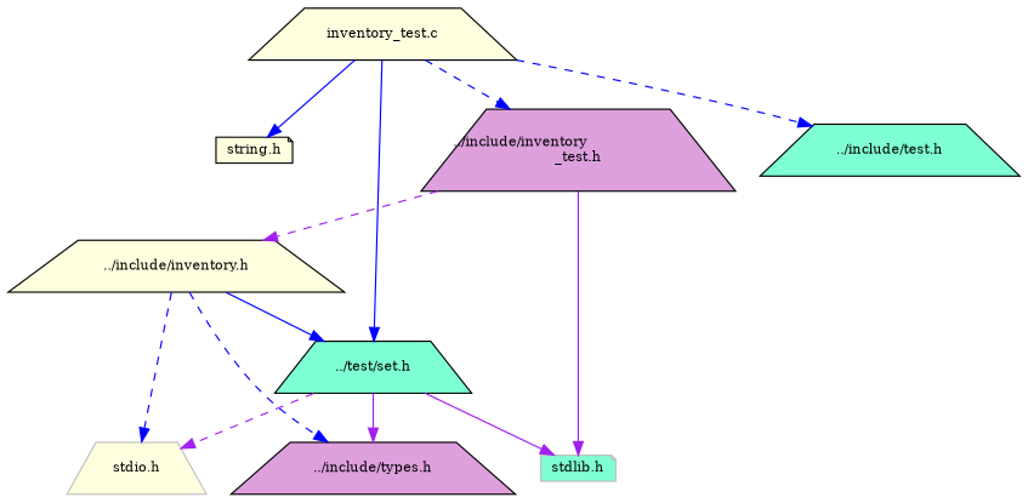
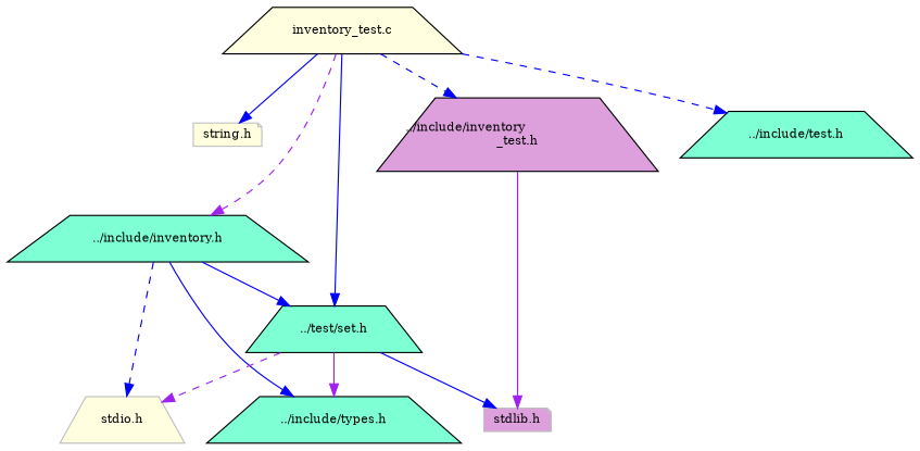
  digraph {
    fontname="DejaVu Serif"
    node [color=black fillcolor=lightyellow fontname="DejaVu Serif" fontsize=10 shape=trapezium style=filled]
    edge [color=blue fontname="DejaVu Serif" fontsize=10 labelfontname=Helvetica labelfontsize=10 style=solid]
    n1 [fontcolor=black height=0.2 label="inventory_test.c" width=0.4]
-   n2 [height=0.2 label="string.h" shape=note width=0.4]
-   n3 [height=0.2 label="../include/inventory.h" width=0.4]
+   n2 [color=grey75 height=0.2 label="string.h" shape=note width=0.4]
+   n3 [fillcolor=aquamarine height=0.2 label="../include/inventory.h" width=0.4]
    n4 [fillcolor=aquamarine height=0.2 label="../test/set.h" width=0.4]
    n5 [fillcolor=plum height=0.2 label="../include/inventory\l_test.h" width=0.4]
    n6 [fillcolor=aquamarine height=0.2 label="../include/test.h" width=0.4]
    n7 [color=grey75 height=0.2 label="stdio.h" width=0.4]
-   n8 [color=grey75 fillcolor=aquamarine height=0.2 label="stdlib.h" shape=note width=0.4]
-   n9 [fillcolor=plum height=0.2 label="../include/types.h" width=0.4]
+   n8 [color=grey75 fillcolor=plum height=0.2 label="stdlib.h" shape=note width=0.4]
+   n9 [fillcolor=aquamarine height=0.2 label="../include/types.h" width=0.4]
    n1 -> n2
-   n5 -> n3 [color=purple style=dashed]
+   n1 -> n3 [color=purple style=dashed]
    n1 -> n4
    n1 -> n5 [style=dashed]
    n1 -> n6 [style=dashed]
    n3 -> n4
    n3 -> n7 [style=dashed]
-   n3 -> n9 [style=dashed]
+   n3 -> n9
    n4 -> n7 [color=purple style=dashed]
-   n4 -> n8 [color=purple]
+   n4 -> n8
    n4 -> n9 [color=purple]
    n5 -> n8 [color=purple]
  }
